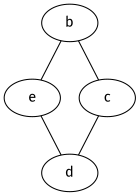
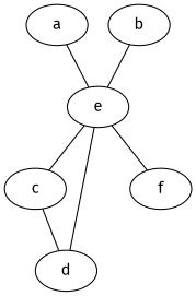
  graph {
    fontname="Fira Sans"
    node [fontname="Fira Sans"]
    edge [fontname="Fira Sans" lambdas=8]
+   a
    e
    b
    c
    d
+   f
+   a -- e [distance=210 lambdas=4]
    e -- d [distance=50 lambdas=4]
+   e -- f [distance=340]
    b -- e [distance=40]
-   b -- c [distance=200]
+   e -- c [distance=200]
    c -- d [distance=80]
  }
